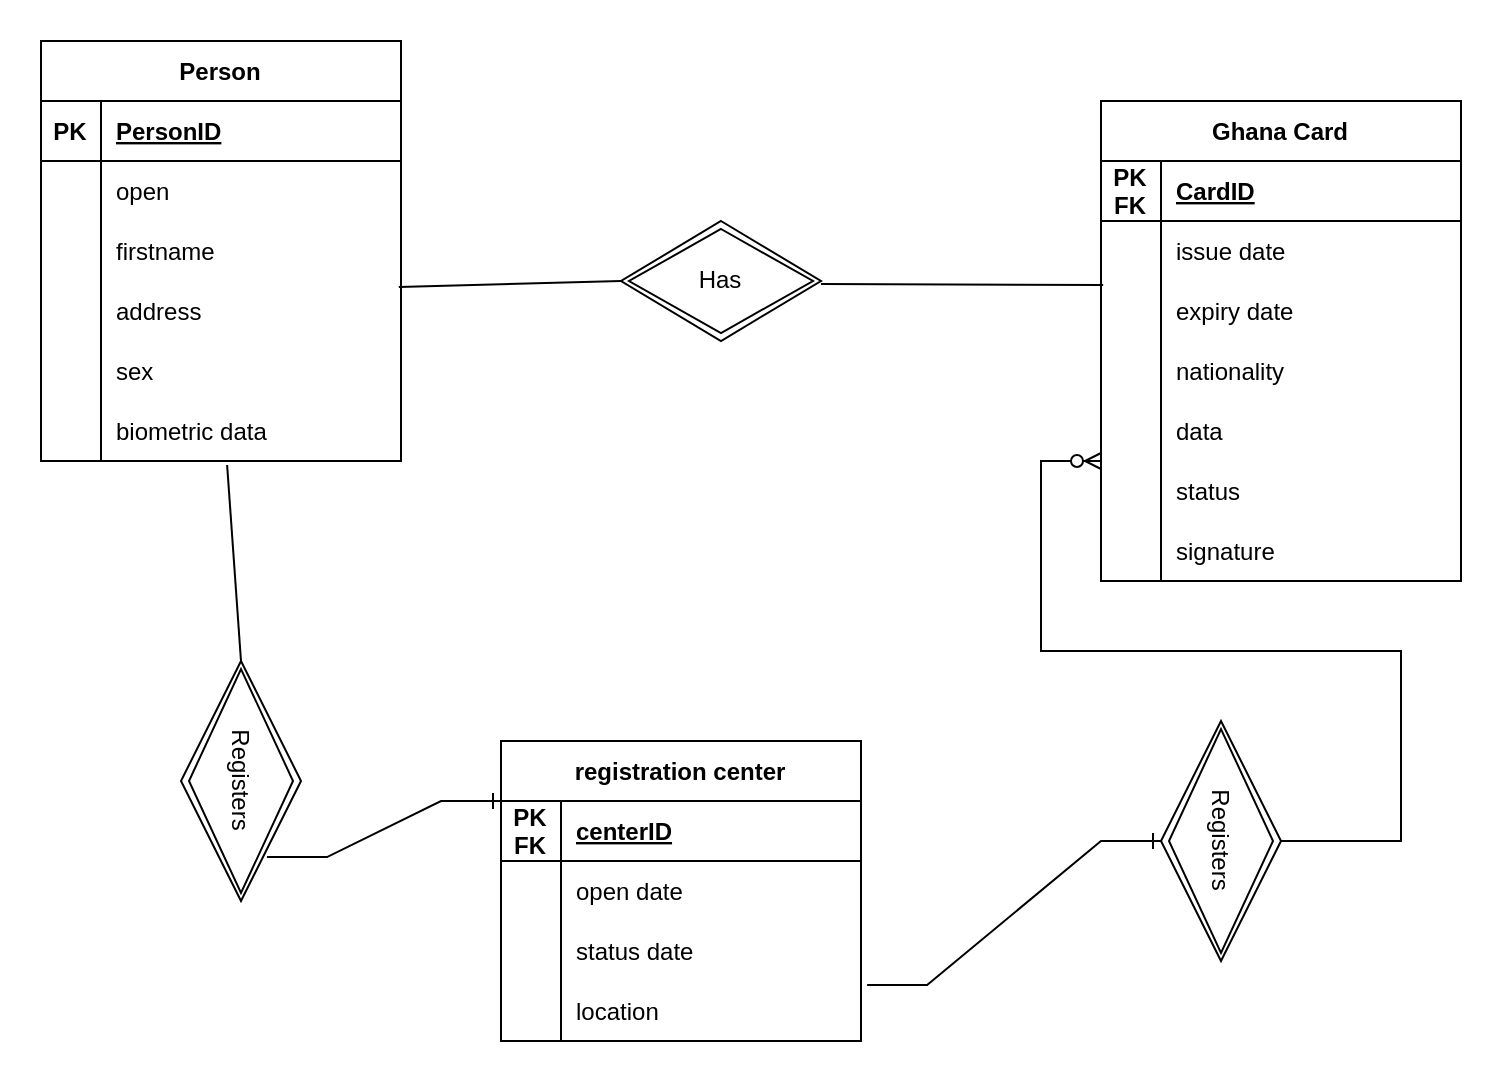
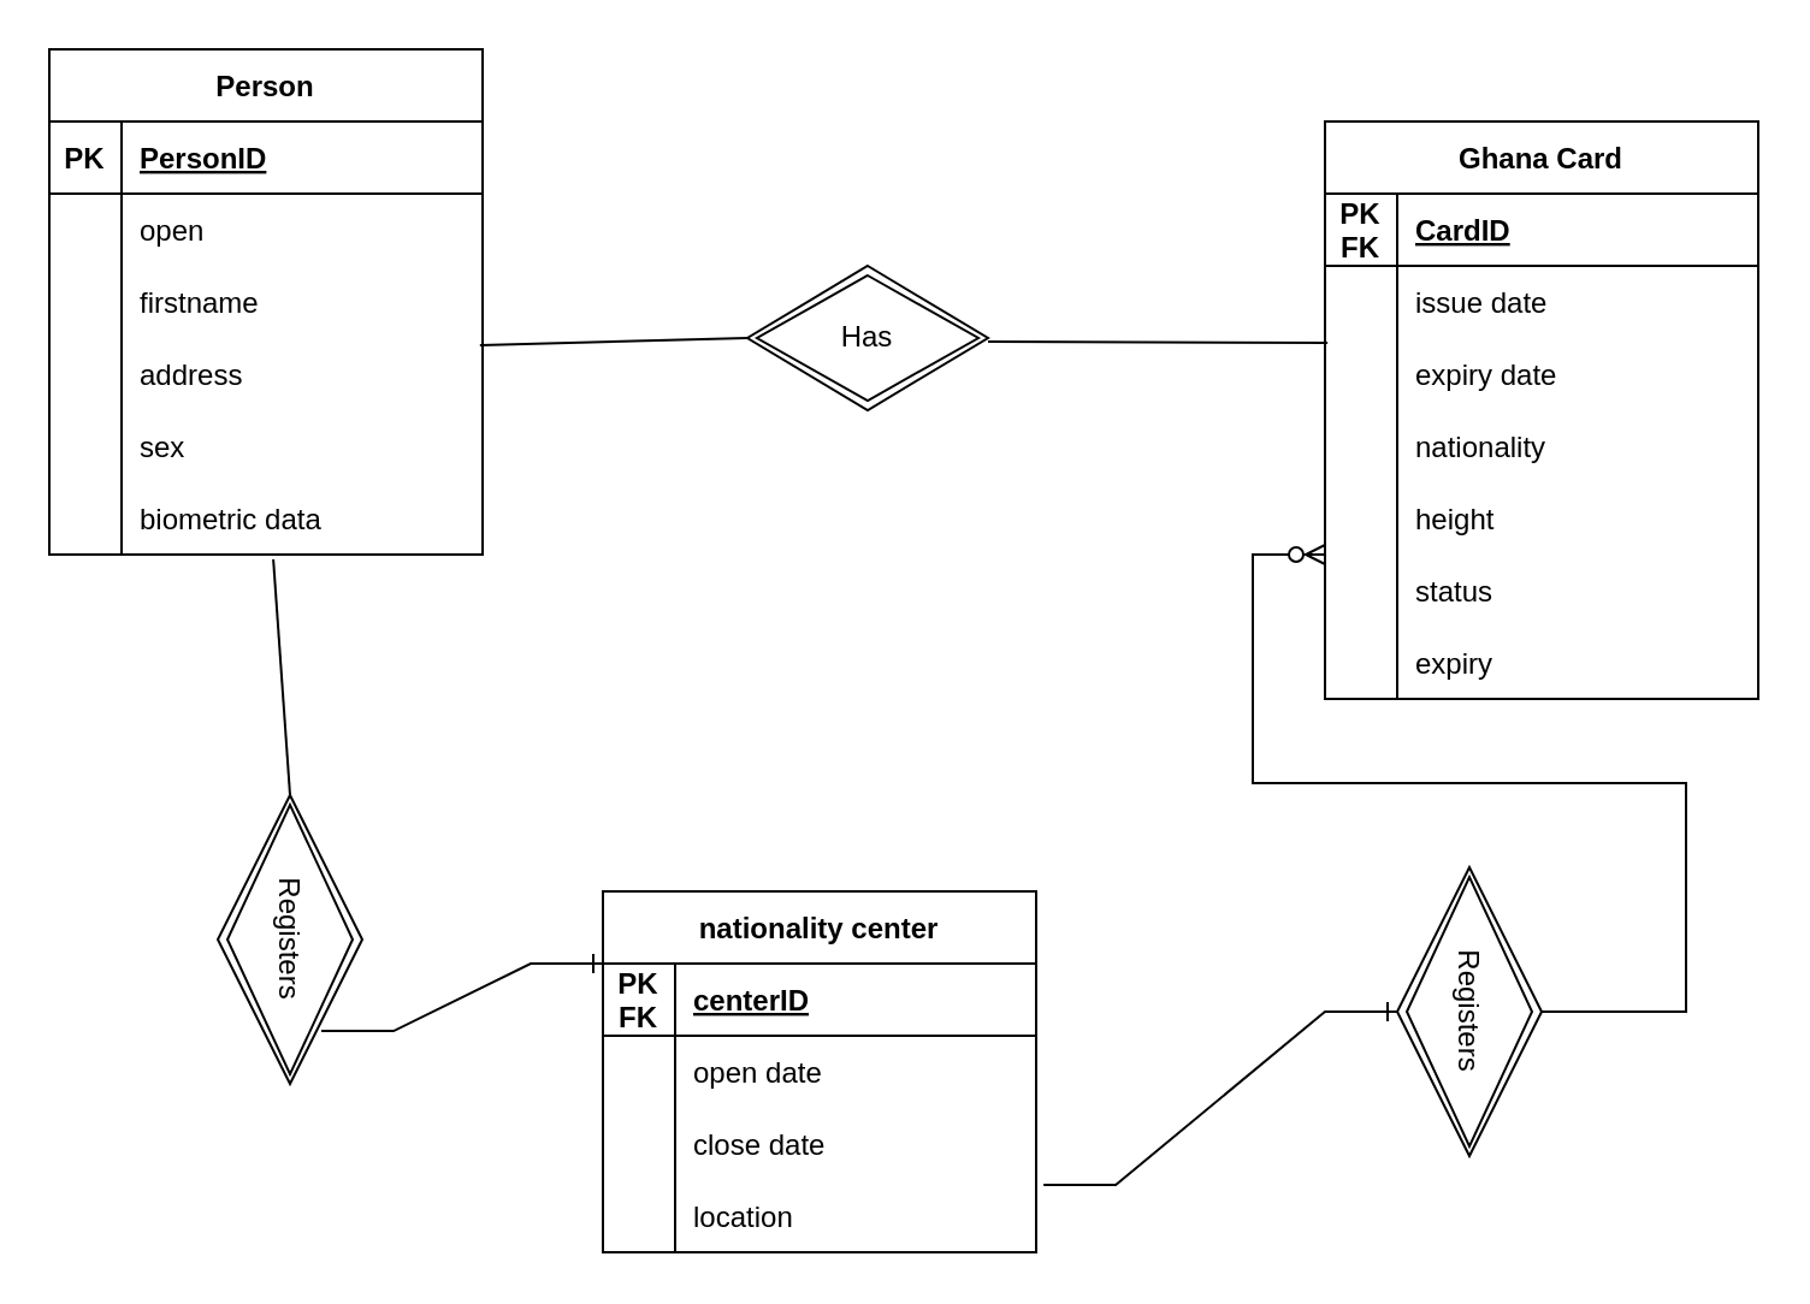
  <mxCell id="0" />
  <mxCell id="1" parent="0" />
  <mxCell id="2" value="Person" style="shape=table;startSize=30;container=1;collapsible=1;childLayout=tableLayout;fixedRows=1;rowLines=0;fontStyle=1;align=center;resizeLast=1;" vertex="1" parent="1"><mxGeometry x="20" y="20" width="180" height="210" as="geometry" /></mxCell>
  <mxCell id="3" value="" style="shape=tableRow;horizontal=0;startSize=0;swimlaneHead=0;swimlaneBody=0;fillColor=none;collapsible=0;dropTarget=0;points=[[0,0.5],[1,0.5]];portConstraint=eastwest;top=0;left=0;right=0;bottom=1;" vertex="1" parent="2"><mxGeometry y="30" width="180" height="30" as="geometry" /></mxCell>
  <mxCell id="4" value="PK" style="shape=partialRectangle;connectable=0;fillColor=none;top=0;left=0;bottom=0;right=0;fontStyle=1;overflow=hidden;" vertex="1" parent="3"><mxGeometry width="30" height="30" as="geometry"><mxRectangle width="30" height="30" as="alternateBounds" /></mxGeometry></mxCell>
  <mxCell id="5" value="PersonID" style="shape=partialRectangle;connectable=0;fillColor=none;top=0;left=0;bottom=0;right=0;align=left;spacingLeft=6;fontStyle=5;overflow=hidden;" vertex="1" parent="3"><mxGeometry x="30" width="150" height="30" as="geometry"><mxRectangle width="150" height="30" as="alternateBounds" /></mxGeometry></mxCell>
  <mxCell id="6" value="" style="shape=tableRow;horizontal=0;startSize=0;swimlaneHead=0;swimlaneBody=0;fillColor=none;collapsible=0;dropTarget=0;points=[[0,0.5],[1,0.5]];portConstraint=eastwest;top=0;left=0;right=0;bottom=0;" vertex="1" parent="2"><mxGeometry y="60" width="180" height="30" as="geometry" /></mxCell>
  <mxCell id="7" value="" style="shape=partialRectangle;connectable=0;fillColor=none;top=0;left=0;bottom=0;right=0;editable=1;overflow=hidden;" vertex="1" parent="6"><mxGeometry width="30" height="30" as="geometry"><mxRectangle width="30" height="30" as="alternateBounds" /></mxGeometry></mxCell>
  <mxCell id="8" value="open" style="shape=partialRectangle;connectable=0;fillColor=none;top=0;left=0;bottom=0;right=0;align=left;spacingLeft=6;overflow=hidden;" vertex="1" parent="6"><mxGeometry x="30" width="150" height="30" as="geometry"><mxRectangle width="150" height="30" as="alternateBounds" /></mxGeometry></mxCell>
  <mxCell id="9" value="" style="shape=tableRow;horizontal=0;startSize=0;swimlaneHead=0;swimlaneBody=0;fillColor=none;collapsible=0;dropTarget=0;points=[[0,0.5],[1,0.5]];portConstraint=eastwest;top=0;left=0;right=0;bottom=0;" vertex="1" parent="2"><mxGeometry y="90" width="180" height="30" as="geometry" /></mxCell>
  <mxCell id="10" value="" style="shape=partialRectangle;connectable=0;fillColor=none;top=0;left=0;bottom=0;right=0;editable=1;overflow=hidden;" vertex="1" parent="9"><mxGeometry width="30" height="30" as="geometry"><mxRectangle width="30" height="30" as="alternateBounds" /></mxGeometry></mxCell>
  <mxCell id="11" value="firstname" style="shape=partialRectangle;connectable=0;fillColor=none;top=0;left=0;bottom=0;right=0;align=left;spacingLeft=6;overflow=hidden;" vertex="1" parent="9"><mxGeometry x="30" width="150" height="30" as="geometry"><mxRectangle width="150" height="30" as="alternateBounds" /></mxGeometry></mxCell>
  <mxCell id="12" value="" style="shape=tableRow;horizontal=0;startSize=0;swimlaneHead=0;swimlaneBody=0;fillColor=none;collapsible=0;dropTarget=0;points=[[0,0.5],[1,0.5]];portConstraint=eastwest;top=0;left=0;right=0;bottom=0;" vertex="1" parent="2"><mxGeometry y="120" width="180" height="30" as="geometry" /></mxCell>
  <mxCell id="13" value="" style="shape=partialRectangle;connectable=0;fillColor=none;top=0;left=0;bottom=0;right=0;editable=1;overflow=hidden;" vertex="1" parent="12"><mxGeometry width="30" height="30" as="geometry"><mxRectangle width="30" height="30" as="alternateBounds" /></mxGeometry></mxCell>
  <mxCell id="14" value="address" style="shape=partialRectangle;connectable=0;fillColor=none;top=0;left=0;bottom=0;right=0;align=left;spacingLeft=6;overflow=hidden;" vertex="1" parent="12"><mxGeometry x="30" width="150" height="30" as="geometry"><mxRectangle width="150" height="30" as="alternateBounds" /></mxGeometry></mxCell>
  <mxCell id="15" value="" style="shape=tableRow;horizontal=0;startSize=0;swimlaneHead=0;swimlaneBody=0;fillColor=none;collapsible=0;dropTarget=0;points=[[0,0.5],[1,0.5]];portConstraint=eastwest;top=0;left=0;right=0;bottom=0;" vertex="1" parent="2"><mxGeometry y="150" width="180" height="30" as="geometry" /></mxCell>
  <mxCell id="16" value="" style="shape=partialRectangle;connectable=0;fillColor=none;top=0;left=0;bottom=0;right=0;editable=1;overflow=hidden;" vertex="1" parent="15"><mxGeometry width="30" height="30" as="geometry"><mxRectangle width="30" height="30" as="alternateBounds" /></mxGeometry></mxCell>
  <mxCell id="17" value="sex" style="shape=partialRectangle;connectable=0;fillColor=none;top=0;left=0;bottom=0;right=0;align=left;spacingLeft=6;overflow=hidden;" vertex="1" parent="15"><mxGeometry x="30" width="150" height="30" as="geometry"><mxRectangle width="150" height="30" as="alternateBounds" /></mxGeometry></mxCell>
  <mxCell id="18" value="" style="shape=tableRow;horizontal=0;startSize=0;swimlaneHead=0;swimlaneBody=0;fillColor=none;collapsible=0;dropTarget=0;points=[[0,0.5],[1,0.5]];portConstraint=eastwest;top=0;left=0;right=0;bottom=0;" vertex="1" parent="2"><mxGeometry y="180" width="180" height="30" as="geometry" /></mxCell>
  <mxCell id="19" value="" style="shape=partialRectangle;connectable=0;fillColor=none;top=0;left=0;bottom=0;right=0;editable=1;overflow=hidden;" vertex="1" parent="18"><mxGeometry width="30" height="30" as="geometry"><mxRectangle width="30" height="30" as="alternateBounds" /></mxGeometry></mxCell>
  <mxCell id="20" value="biometric data" style="shape=partialRectangle;connectable=0;fillColor=none;top=0;left=0;bottom=0;right=0;align=left;spacingLeft=6;overflow=hidden;" vertex="1" parent="18"><mxGeometry x="30" width="150" height="30" as="geometry"><mxRectangle width="150" height="30" as="alternateBounds" /></mxGeometry></mxCell>
  <mxCell id="21" value="Ghana Card" style="shape=table;startSize=30;container=1;collapsible=1;childLayout=tableLayout;fixedRows=1;rowLines=0;fontStyle=1;align=center;resizeLast=1;" vertex="1" parent="1"><mxGeometry x="550" y="50" width="180" height="240" as="geometry" /></mxCell>
  <mxCell id="22" value="" style="shape=tableRow;horizontal=0;startSize=0;swimlaneHead=0;swimlaneBody=0;fillColor=none;collapsible=0;dropTarget=0;points=[[0,0.5],[1,0.5]];portConstraint=eastwest;top=0;left=0;right=0;bottom=1;" vertex="1" parent="21"><mxGeometry y="30" width="180" height="30" as="geometry" /></mxCell>
  <mxCell id="23" value="PK&#10;FK" style="shape=partialRectangle;connectable=0;fillColor=none;top=0;left=0;bottom=0;right=0;fontStyle=1;overflow=hidden;" vertex="1" parent="22"><mxGeometry width="30" height="30" as="geometry"><mxRectangle width="30" height="30" as="alternateBounds" /></mxGeometry></mxCell>
  <mxCell id="24" value="CardID" style="shape=partialRectangle;connectable=0;fillColor=none;top=0;left=0;bottom=0;right=0;align=left;spacingLeft=6;fontStyle=5;overflow=hidden;" vertex="1" parent="22"><mxGeometry x="30" width="150" height="30" as="geometry"><mxRectangle width="150" height="30" as="alternateBounds" /></mxGeometry></mxCell>
  <mxCell id="25" value="" style="shape=tableRow;horizontal=0;startSize=0;swimlaneHead=0;swimlaneBody=0;fillColor=none;collapsible=0;dropTarget=0;points=[[0,0.5],[1,0.5]];portConstraint=eastwest;top=0;left=0;right=0;bottom=0;" vertex="1" parent="21"><mxGeometry y="60" width="180" height="30" as="geometry" /></mxCell>
  <mxCell id="26" value="" style="shape=partialRectangle;connectable=0;fillColor=none;top=0;left=0;bottom=0;right=0;editable=1;overflow=hidden;" vertex="1" parent="25"><mxGeometry width="30" height="30" as="geometry"><mxRectangle width="30" height="30" as="alternateBounds" /></mxGeometry></mxCell>
  <mxCell id="27" value="issue date" style="shape=partialRectangle;connectable=0;fillColor=none;top=0;left=0;bottom=0;right=0;align=left;spacingLeft=6;overflow=hidden;" vertex="1" parent="25"><mxGeometry x="30" width="150" height="30" as="geometry"><mxRectangle width="150" height="30" as="alternateBounds" /></mxGeometry></mxCell>
  <mxCell id="28" value="" style="shape=tableRow;horizontal=0;startSize=0;swimlaneHead=0;swimlaneBody=0;fillColor=none;collapsible=0;dropTarget=0;points=[[0,0.5],[1,0.5]];portConstraint=eastwest;top=0;left=0;right=0;bottom=0;" vertex="1" parent="21"><mxGeometry y="90" width="180" height="30" as="geometry" /></mxCell>
  <mxCell id="29" value="" style="shape=partialRectangle;connectable=0;fillColor=none;top=0;left=0;bottom=0;right=0;editable=1;overflow=hidden;" vertex="1" parent="28"><mxGeometry width="30" height="30" as="geometry"><mxRectangle width="30" height="30" as="alternateBounds" /></mxGeometry></mxCell>
  <mxCell id="30" value="expiry date" style="shape=partialRectangle;connectable=0;fillColor=none;top=0;left=0;bottom=0;right=0;align=left;spacingLeft=6;overflow=hidden;" vertex="1" parent="28"><mxGeometry x="30" width="150" height="30" as="geometry"><mxRectangle width="150" height="30" as="alternateBounds" /></mxGeometry></mxCell>
  <mxCell id="31" value="" style="shape=tableRow;horizontal=0;startSize=0;swimlaneHead=0;swimlaneBody=0;fillColor=none;collapsible=0;dropTarget=0;points=[[0,0.5],[1,0.5]];portConstraint=eastwest;top=0;left=0;right=0;bottom=0;" vertex="1" parent="21"><mxGeometry y="120" width="180" height="30" as="geometry" /></mxCell>
  <mxCell id="32" value="" style="shape=partialRectangle;connectable=0;fillColor=none;top=0;left=0;bottom=0;right=0;editable=1;overflow=hidden;" vertex="1" parent="31"><mxGeometry width="30" height="30" as="geometry"><mxRectangle width="30" height="30" as="alternateBounds" /></mxGeometry></mxCell>
  <mxCell id="33" value="nationality" style="shape=partialRectangle;connectable=0;fillColor=none;top=0;left=0;bottom=0;right=0;align=left;spacingLeft=6;overflow=hidden;" vertex="1" parent="31"><mxGeometry x="30" width="150" height="30" as="geometry"><mxRectangle width="150" height="30" as="alternateBounds" /></mxGeometry></mxCell>
  <mxCell id="34" value="" style="shape=tableRow;horizontal=0;startSize=0;swimlaneHead=0;swimlaneBody=0;fillColor=none;collapsible=0;dropTarget=0;points=[[0,0.5],[1,0.5]];portConstraint=eastwest;top=0;left=0;right=0;bottom=0;" vertex="1" parent="21"><mxGeometry y="150" width="180" height="30" as="geometry" /></mxCell>
  <mxCell id="35" value="" style="shape=partialRectangle;connectable=0;fillColor=none;top=0;left=0;bottom=0;right=0;editable=1;overflow=hidden;" vertex="1" parent="34"><mxGeometry width="30" height="30" as="geometry"><mxRectangle width="30" height="30" as="alternateBounds" /></mxGeometry></mxCell>
- <mxCell id="36" value="data" style="shape=partialRectangle;connectable=0;fillColor=none;top=0;left=0;bottom=0;right=0;align=left;spacingLeft=6;overflow=hidden;" vertex="1" parent="34"><mxGeometry x="30" width="150" height="30" as="geometry"><mxRectangle width="150" height="30" as="alternateBounds" /></mxGeometry></mxCell>
+ <mxCell id="36" value="height" style="shape=partialRectangle;connectable=0;fillColor=none;top=0;left=0;bottom=0;right=0;align=left;spacingLeft=6;overflow=hidden;" vertex="1" parent="34"><mxGeometry x="30" width="150" height="30" as="geometry"><mxRectangle width="150" height="30" as="alternateBounds" /></mxGeometry></mxCell>
  <mxCell id="37" value="" style="shape=tableRow;horizontal=0;startSize=0;swimlaneHead=0;swimlaneBody=0;fillColor=none;collapsible=0;dropTarget=0;points=[[0,0.5],[1,0.5]];portConstraint=eastwest;top=0;left=0;right=0;bottom=0;" vertex="1" parent="21"><mxGeometry y="180" width="180" height="30" as="geometry" /></mxCell>
  <mxCell id="38" value="" style="shape=partialRectangle;connectable=0;fillColor=none;top=0;left=0;bottom=0;right=0;editable=1;overflow=hidden;" vertex="1" parent="37"><mxGeometry width="30" height="30" as="geometry"><mxRectangle width="30" height="30" as="alternateBounds" /></mxGeometry></mxCell>
  <mxCell id="39" value="status" style="shape=partialRectangle;connectable=0;fillColor=none;top=0;left=0;bottom=0;right=0;align=left;spacingLeft=6;overflow=hidden;" vertex="1" parent="37"><mxGeometry x="30" width="150" height="30" as="geometry"><mxRectangle width="150" height="30" as="alternateBounds" /></mxGeometry></mxCell>
  <mxCell id="40" value="" style="shape=tableRow;horizontal=0;startSize=0;swimlaneHead=0;swimlaneBody=0;fillColor=none;collapsible=0;dropTarget=0;points=[[0,0.5],[1,0.5]];portConstraint=eastwest;top=0;left=0;right=0;bottom=0;" vertex="1" parent="21"><mxGeometry y="210" width="180" height="30" as="geometry" /></mxCell>
  <mxCell id="41" value="" style="shape=partialRectangle;connectable=0;fillColor=none;top=0;left=0;bottom=0;right=0;editable=1;overflow=hidden;" vertex="1" parent="40"><mxGeometry width="30" height="30" as="geometry"><mxRectangle width="30" height="30" as="alternateBounds" /></mxGeometry></mxCell>
- <mxCell id="42" value="signature" style="shape=partialRectangle;connectable=0;fillColor=none;top=0;left=0;bottom=0;right=0;align=left;spacingLeft=6;overflow=hidden;" vertex="1" parent="40"><mxGeometry x="30" width="150" height="30" as="geometry"><mxRectangle width="150" height="30" as="alternateBounds" /></mxGeometry></mxCell>
- <mxCell id="43" value="registration center" style="shape=table;startSize=30;container=1;collapsible=1;childLayout=tableLayout;fixedRows=1;rowLines=0;fontStyle=1;align=center;resizeLast=1;" vertex="1" parent="1"><mxGeometry x="250" y="370" width="180" height="150" as="geometry" /></mxCell>
+ <mxCell id="42" value="expiry" style="shape=partialRectangle;connectable=0;fillColor=none;top=0;left=0;bottom=0;right=0;align=left;spacingLeft=6;overflow=hidden;" vertex="1" parent="40"><mxGeometry x="30" width="150" height="30" as="geometry"><mxRectangle width="150" height="30" as="alternateBounds" /></mxGeometry></mxCell>
+ <mxCell id="43" value="nationality center" style="shape=table;startSize=30;container=1;collapsible=1;childLayout=tableLayout;fixedRows=1;rowLines=0;fontStyle=1;align=center;resizeLast=1;" vertex="1" parent="1"><mxGeometry x="250" y="370" width="180" height="150" as="geometry" /></mxCell>
  <mxCell id="44" value="" style="shape=tableRow;horizontal=0;startSize=0;swimlaneHead=0;swimlaneBody=0;fillColor=none;collapsible=0;dropTarget=0;points=[[0,0.5],[1,0.5]];portConstraint=eastwest;top=0;left=0;right=0;bottom=1;" vertex="1" parent="43"><mxGeometry y="30" width="180" height="30" as="geometry" /></mxCell>
  <mxCell id="45" value="PK&#10;FK" style="shape=partialRectangle;connectable=0;fillColor=none;top=0;left=0;bottom=0;right=0;fontStyle=1;overflow=hidden;" vertex="1" parent="44"><mxGeometry width="30" height="30" as="geometry"><mxRectangle width="30" height="30" as="alternateBounds" /></mxGeometry></mxCell>
  <mxCell id="46" value="centerID" style="shape=partialRectangle;connectable=0;fillColor=none;top=0;left=0;bottom=0;right=0;align=left;spacingLeft=6;fontStyle=5;overflow=hidden;" vertex="1" parent="44"><mxGeometry x="30" width="150" height="30" as="geometry"><mxRectangle width="150" height="30" as="alternateBounds" /></mxGeometry></mxCell>
  <mxCell id="47" value="" style="shape=tableRow;horizontal=0;startSize=0;swimlaneHead=0;swimlaneBody=0;fillColor=none;collapsible=0;dropTarget=0;points=[[0,0.5],[1,0.5]];portConstraint=eastwest;top=0;left=0;right=0;bottom=0;" vertex="1" parent="43"><mxGeometry y="60" width="180" height="30" as="geometry" /></mxCell>
  <mxCell id="48" value="" style="shape=partialRectangle;connectable=0;fillColor=none;top=0;left=0;bottom=0;right=0;editable=1;overflow=hidden;" vertex="1" parent="47"><mxGeometry width="30" height="30" as="geometry"><mxRectangle width="30" height="30" as="alternateBounds" /></mxGeometry></mxCell>
  <mxCell id="49" value="open date" style="shape=partialRectangle;connectable=0;fillColor=none;top=0;left=0;bottom=0;right=0;align=left;spacingLeft=6;overflow=hidden;" vertex="1" parent="47"><mxGeometry x="30" width="150" height="30" as="geometry"><mxRectangle width="150" height="30" as="alternateBounds" /></mxGeometry></mxCell>
  <mxCell id="50" value="" style="shape=tableRow;horizontal=0;startSize=0;swimlaneHead=0;swimlaneBody=0;fillColor=none;collapsible=0;dropTarget=0;points=[[0,0.5],[1,0.5]];portConstraint=eastwest;top=0;left=0;right=0;bottom=0;" vertex="1" parent="43"><mxGeometry y="90" width="180" height="30" as="geometry" /></mxCell>
  <mxCell id="51" value="" style="shape=partialRectangle;connectable=0;fillColor=none;top=0;left=0;bottom=0;right=0;editable=1;overflow=hidden;" vertex="1" parent="50"><mxGeometry width="30" height="30" as="geometry"><mxRectangle width="30" height="30" as="alternateBounds" /></mxGeometry></mxCell>
- <mxCell id="52" value="status date" style="shape=partialRectangle;connectable=0;fillColor=none;top=0;left=0;bottom=0;right=0;align=left;spacingLeft=6;overflow=hidden;" vertex="1" parent="50"><mxGeometry x="30" width="150" height="30" as="geometry"><mxRectangle width="150" height="30" as="alternateBounds" /></mxGeometry></mxCell>
+ <mxCell id="52" value="close date" style="shape=partialRectangle;connectable=0;fillColor=none;top=0;left=0;bottom=0;right=0;align=left;spacingLeft=6;overflow=hidden;" vertex="1" parent="50"><mxGeometry x="30" width="150" height="30" as="geometry"><mxRectangle width="150" height="30" as="alternateBounds" /></mxGeometry></mxCell>
  <mxCell id="53" value="" style="shape=tableRow;horizontal=0;startSize=0;swimlaneHead=0;swimlaneBody=0;fillColor=none;collapsible=0;dropTarget=0;points=[[0,0.5],[1,0.5]];portConstraint=eastwest;top=0;left=0;right=0;bottom=0;" vertex="1" parent="43"><mxGeometry y="120" width="180" height="30" as="geometry" /></mxCell>
  <mxCell id="54" value="" style="shape=partialRectangle;connectable=0;fillColor=none;top=0;left=0;bottom=0;right=0;editable=1;overflow=hidden;" vertex="1" parent="53"><mxGeometry width="30" height="30" as="geometry"><mxRectangle width="30" height="30" as="alternateBounds" /></mxGeometry></mxCell>
  <mxCell id="55" value="location" style="shape=partialRectangle;connectable=0;fillColor=none;top=0;left=0;bottom=0;right=0;align=left;spacingLeft=6;overflow=hidden;" vertex="1" parent="53"><mxGeometry x="30" width="150" height="30" as="geometry"><mxRectangle width="150" height="30" as="alternateBounds" /></mxGeometry></mxCell>
  <mxCell id="56" value="Has" style="shape=rhombus;double=1;perimeter=rhombusPerimeter;whiteSpace=wrap;html=1;align=center;" vertex="1" parent="1"><mxGeometry x="310" y="110" width="100" height="60" as="geometry" /></mxCell>
  <mxCell id="57" value="" style="endArrow=none;html=1;rounded=0;entryX=0;entryY=0.5;entryDx=0;entryDy=0;exitX=0.994;exitY=0.1;exitDx=0;exitDy=0;exitPerimeter=0;" edge="1" parent="1" source="12" target="56"><mxGeometry relative="1" as="geometry"><mxPoint x="220" y="139.5" as="sourcePoint" /><mxPoint x="290" y="139.5" as="targetPoint" /></mxGeometry></mxCell>
  <mxCell id="58" value="" style="endArrow=none;html=1;rounded=0;entryX=0.006;entryY=0.067;entryDx=0;entryDy=0;exitX=0.994;exitY=0.1;exitDx=0;exitDy=0;exitPerimeter=0;entryPerimeter=0;" edge="1" parent="1" target="28"><mxGeometry relative="1" as="geometry"><mxPoint x="410" y="141.5" as="sourcePoint" /><mxPoint x="521.08" y="138.5" as="targetPoint" /></mxGeometry></mxCell>
  <mxCell id="59" value="Registers" style="shape=rhombus;double=1;perimeter=rhombusPerimeter;whiteSpace=wrap;html=1;align=center;rotation=90;" vertex="1" parent="1"><mxGeometry x="60" y="360" width="120" height="60" as="geometry" /></mxCell>
  <mxCell id="60" value="Registers" style="shape=rhombus;double=1;perimeter=rhombusPerimeter;whiteSpace=wrap;html=1;align=center;rotation=90;" vertex="1" parent="1"><mxGeometry x="550" y="390" width="120" height="60" as="geometry" /></mxCell>
  <mxCell id="61" value="" style="edgeStyle=entityRelationEdgeStyle;fontSize=12;html=1;endArrow=ERzeroToMany;endFill=1;rounded=0;" edge="1" parent="1" source="60"><mxGeometry width="100" height="100" relative="1" as="geometry"><mxPoint x="450" y="330" as="sourcePoint" /><mxPoint x="550" y="230" as="targetPoint" /></mxGeometry></mxCell>
  <mxCell id="62" value="" style="edgeStyle=entityRelationEdgeStyle;fontSize=12;html=1;endArrow=ERone;endFill=1;rounded=0;exitX=1.017;exitY=0.067;exitDx=0;exitDy=0;exitPerimeter=0;" edge="1" parent="1" source="53"><mxGeometry width="100" height="100" relative="1" as="geometry"><mxPoint x="480" y="520" as="sourcePoint" /><mxPoint x="580" y="420" as="targetPoint" /></mxGeometry></mxCell>
  <mxCell id="63" value="" style="edgeStyle=entityRelationEdgeStyle;fontSize=12;html=1;endArrow=ERone;endFill=1;rounded=0;exitX=0.817;exitY=0.283;exitDx=0;exitDy=0;exitPerimeter=0;" edge="1" parent="1" source="59"><mxGeometry width="100" height="100" relative="1" as="geometry"><mxPoint x="103.06" y="472.01" as="sourcePoint" /><mxPoint x="250" y="400" as="targetPoint" /></mxGeometry></mxCell>
  <mxCell id="64" value="" style="endArrow=none;html=1;rounded=0;exitX=0;exitY=0.5;exitDx=0;exitDy=0;entryX=0.517;entryY=1.067;entryDx=0;entryDy=0;entryPerimeter=0;" edge="1" parent="1" source="59" target="18"><mxGeometry width="50" height="50" relative="1" as="geometry"><mxPoint x="60" y="310" as="sourcePoint" /><mxPoint x="160" y="260" as="targetPoint" /><Array as="points" /></mxGeometry></mxCell>
